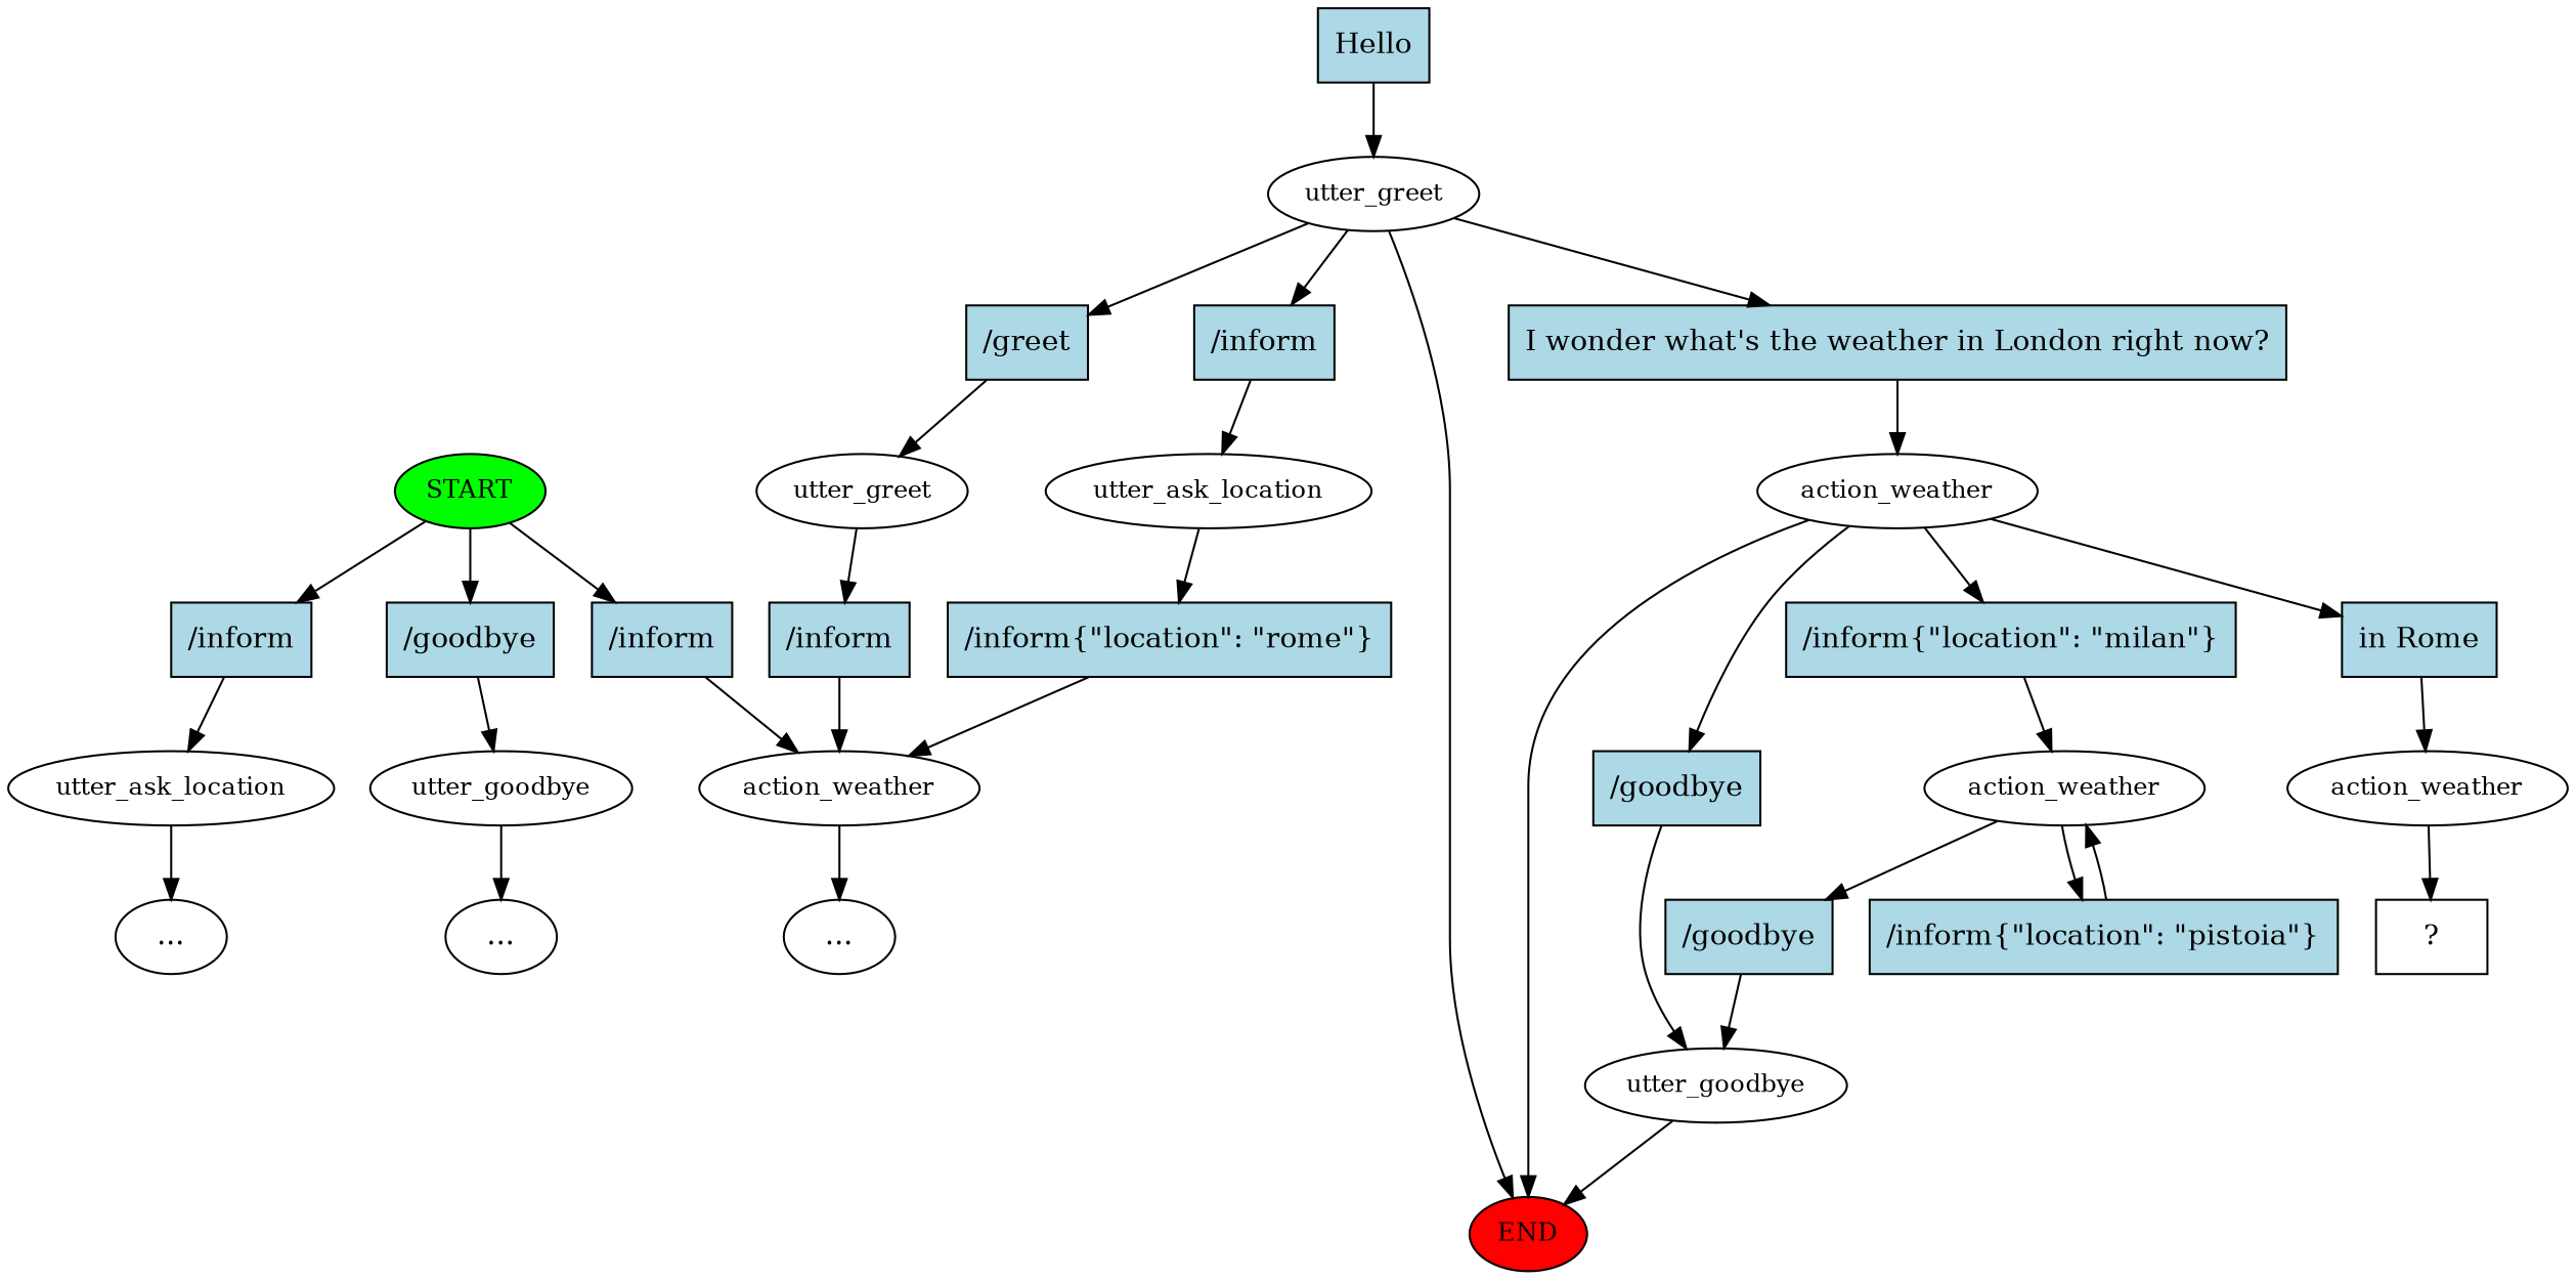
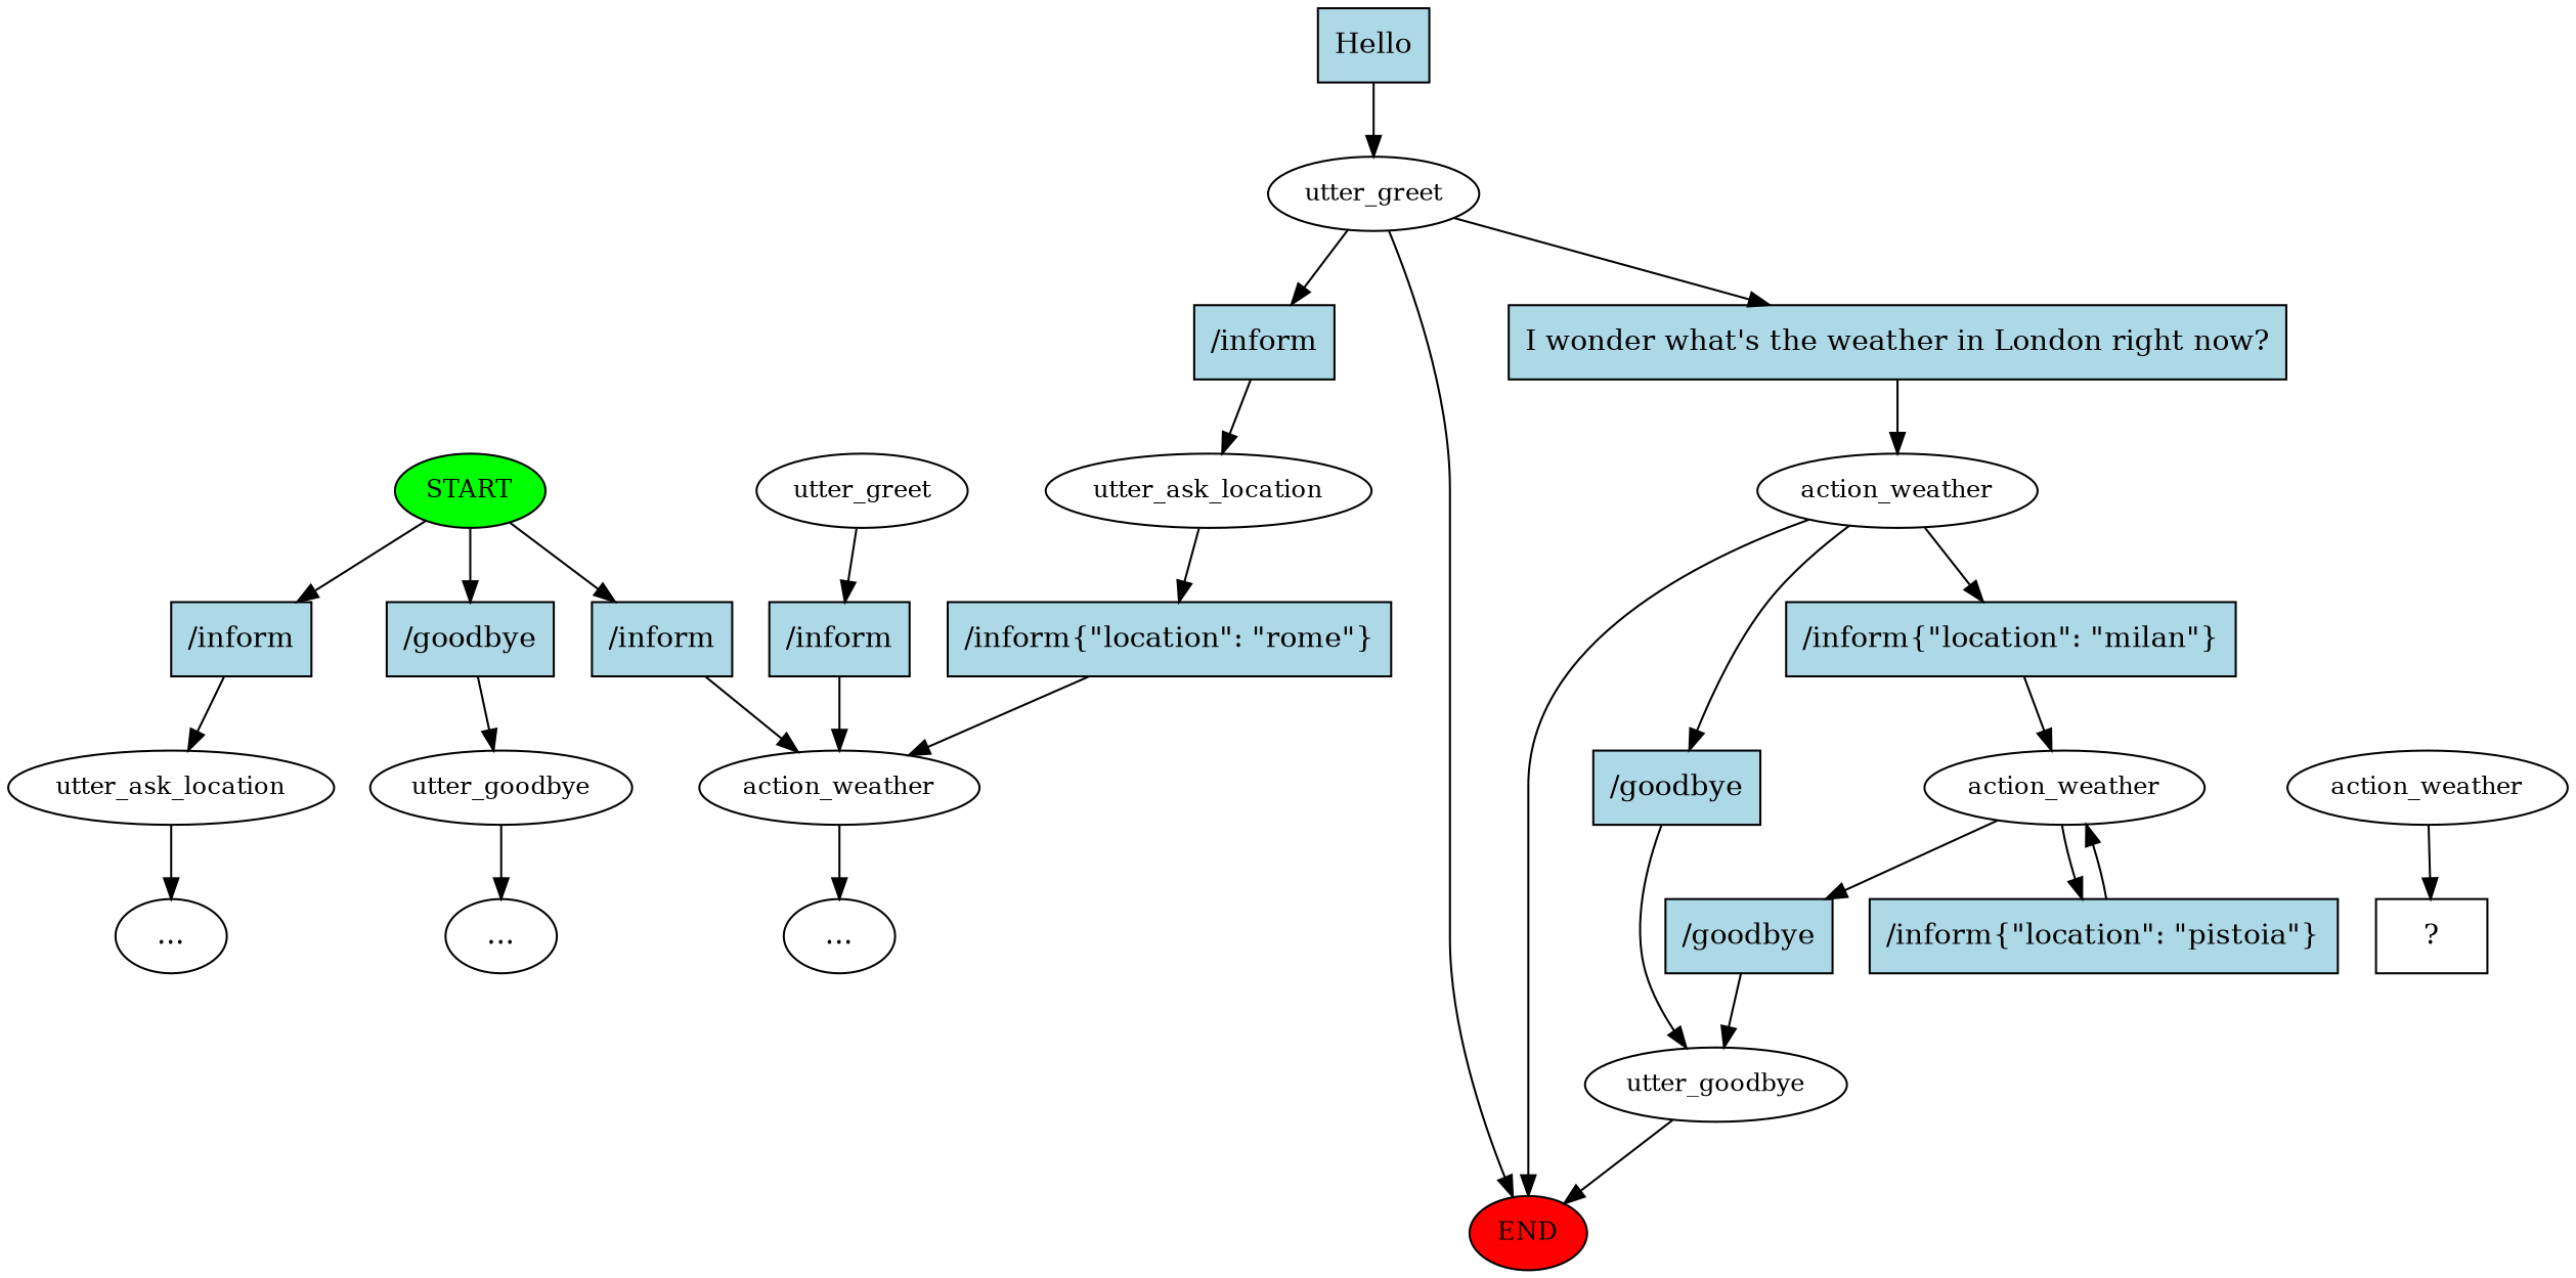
  digraph {
    node [style=filled]
    n1 [fillcolor=green fontsize=12 label=START]
    n2 [fillcolor=lightblue label="/inform" shape=rect]
    n3 [fillcolor=lightblue label="/goodbye" shape=rect]
    n4 [fillcolor=lightblue label="/inform" shape=rect]
    n5 [fillcolor=lightblue label=Hello shape=rect]
    n6 [fontsize=12 label=utter_greet style=""]
    n7 [fontsize=12 label=utter_ask_location style=""]
    n8 [fontsize=12 label=utter_goodbye style=""]
    n9 [fontsize=12 label=action_weather style=""]
    n10 [fillcolor=red fontsize=12 label=END]
    n11 [fillcolor=lightblue label="I wonder what's the weather in London right now?" shape=rect]
-   n12 [fillcolor=lightblue label="/greet" shape=rect]
    n13 [fillcolor=lightblue label="/inform" shape=rect]
    n14 [fontsize=12 label=action_weather style=""]
    n15 [fontsize=12 label=utter_greet style=""]
    n16 [fontsize=12 label=utter_ask_location style=""]
    n17 [fillcolor=lightblue label="/inform{\"location\": \"milan\"}" shape=rect]
-   n18 [fillcolor=lightblue label="in Rome" shape=rect]
    n19 [fillcolor=lightblue label="/goodbye" shape=rect]
    n20 [fontsize=12 label=action_weather style=""]
    n21 [fontsize=12 label=action_weather style=""]
    n22 [fontsize=12 label=utter_goodbye style=""]
    n23 [fillcolor=lightblue label="/inform" shape=rect]
    n24 [label="..." style=""]
    n25 [label="..." style=""]
    n26 [fillcolor=lightblue label="/goodbye" shape=rect]
    n27 [fillcolor=lightblue label="/inform{\"location\": \"pistoia\"}" shape=rect]
    n28 [label="..." style=""]
    n29 [fillcolor=lightblue label="/inform{\"location\": \"rome\"}" shape=rect]
    n30 [label="  ?  " shape=rect style=""]
    n1 -> n2
    n1 -> n3
    n1 -> n4
    n2 -> n7
    n3 -> n8
    n4 -> n9
    n5 -> n6
    n6 -> n10
    n6 -> n11
-   n6 -> n12
    n6 -> n13
    n7 -> n25
    n8 -> n28
    n9 -> n24
    n11 -> n14
-   n12 -> n15
    n13 -> n16
    n14 -> n10
    n14 -> n17
-   n14 -> n18
    n14 -> n19
    n15 -> n23
    n16 -> n29
    n17 -> n20
-   n18 -> n21
    n19 -> n22
    n20 -> n26
    n20 -> n27
    n21 -> n30
    n22 -> n10
    n23 -> n9
    n26 -> n22
    n27 -> n20
    n29 -> n9
  }
